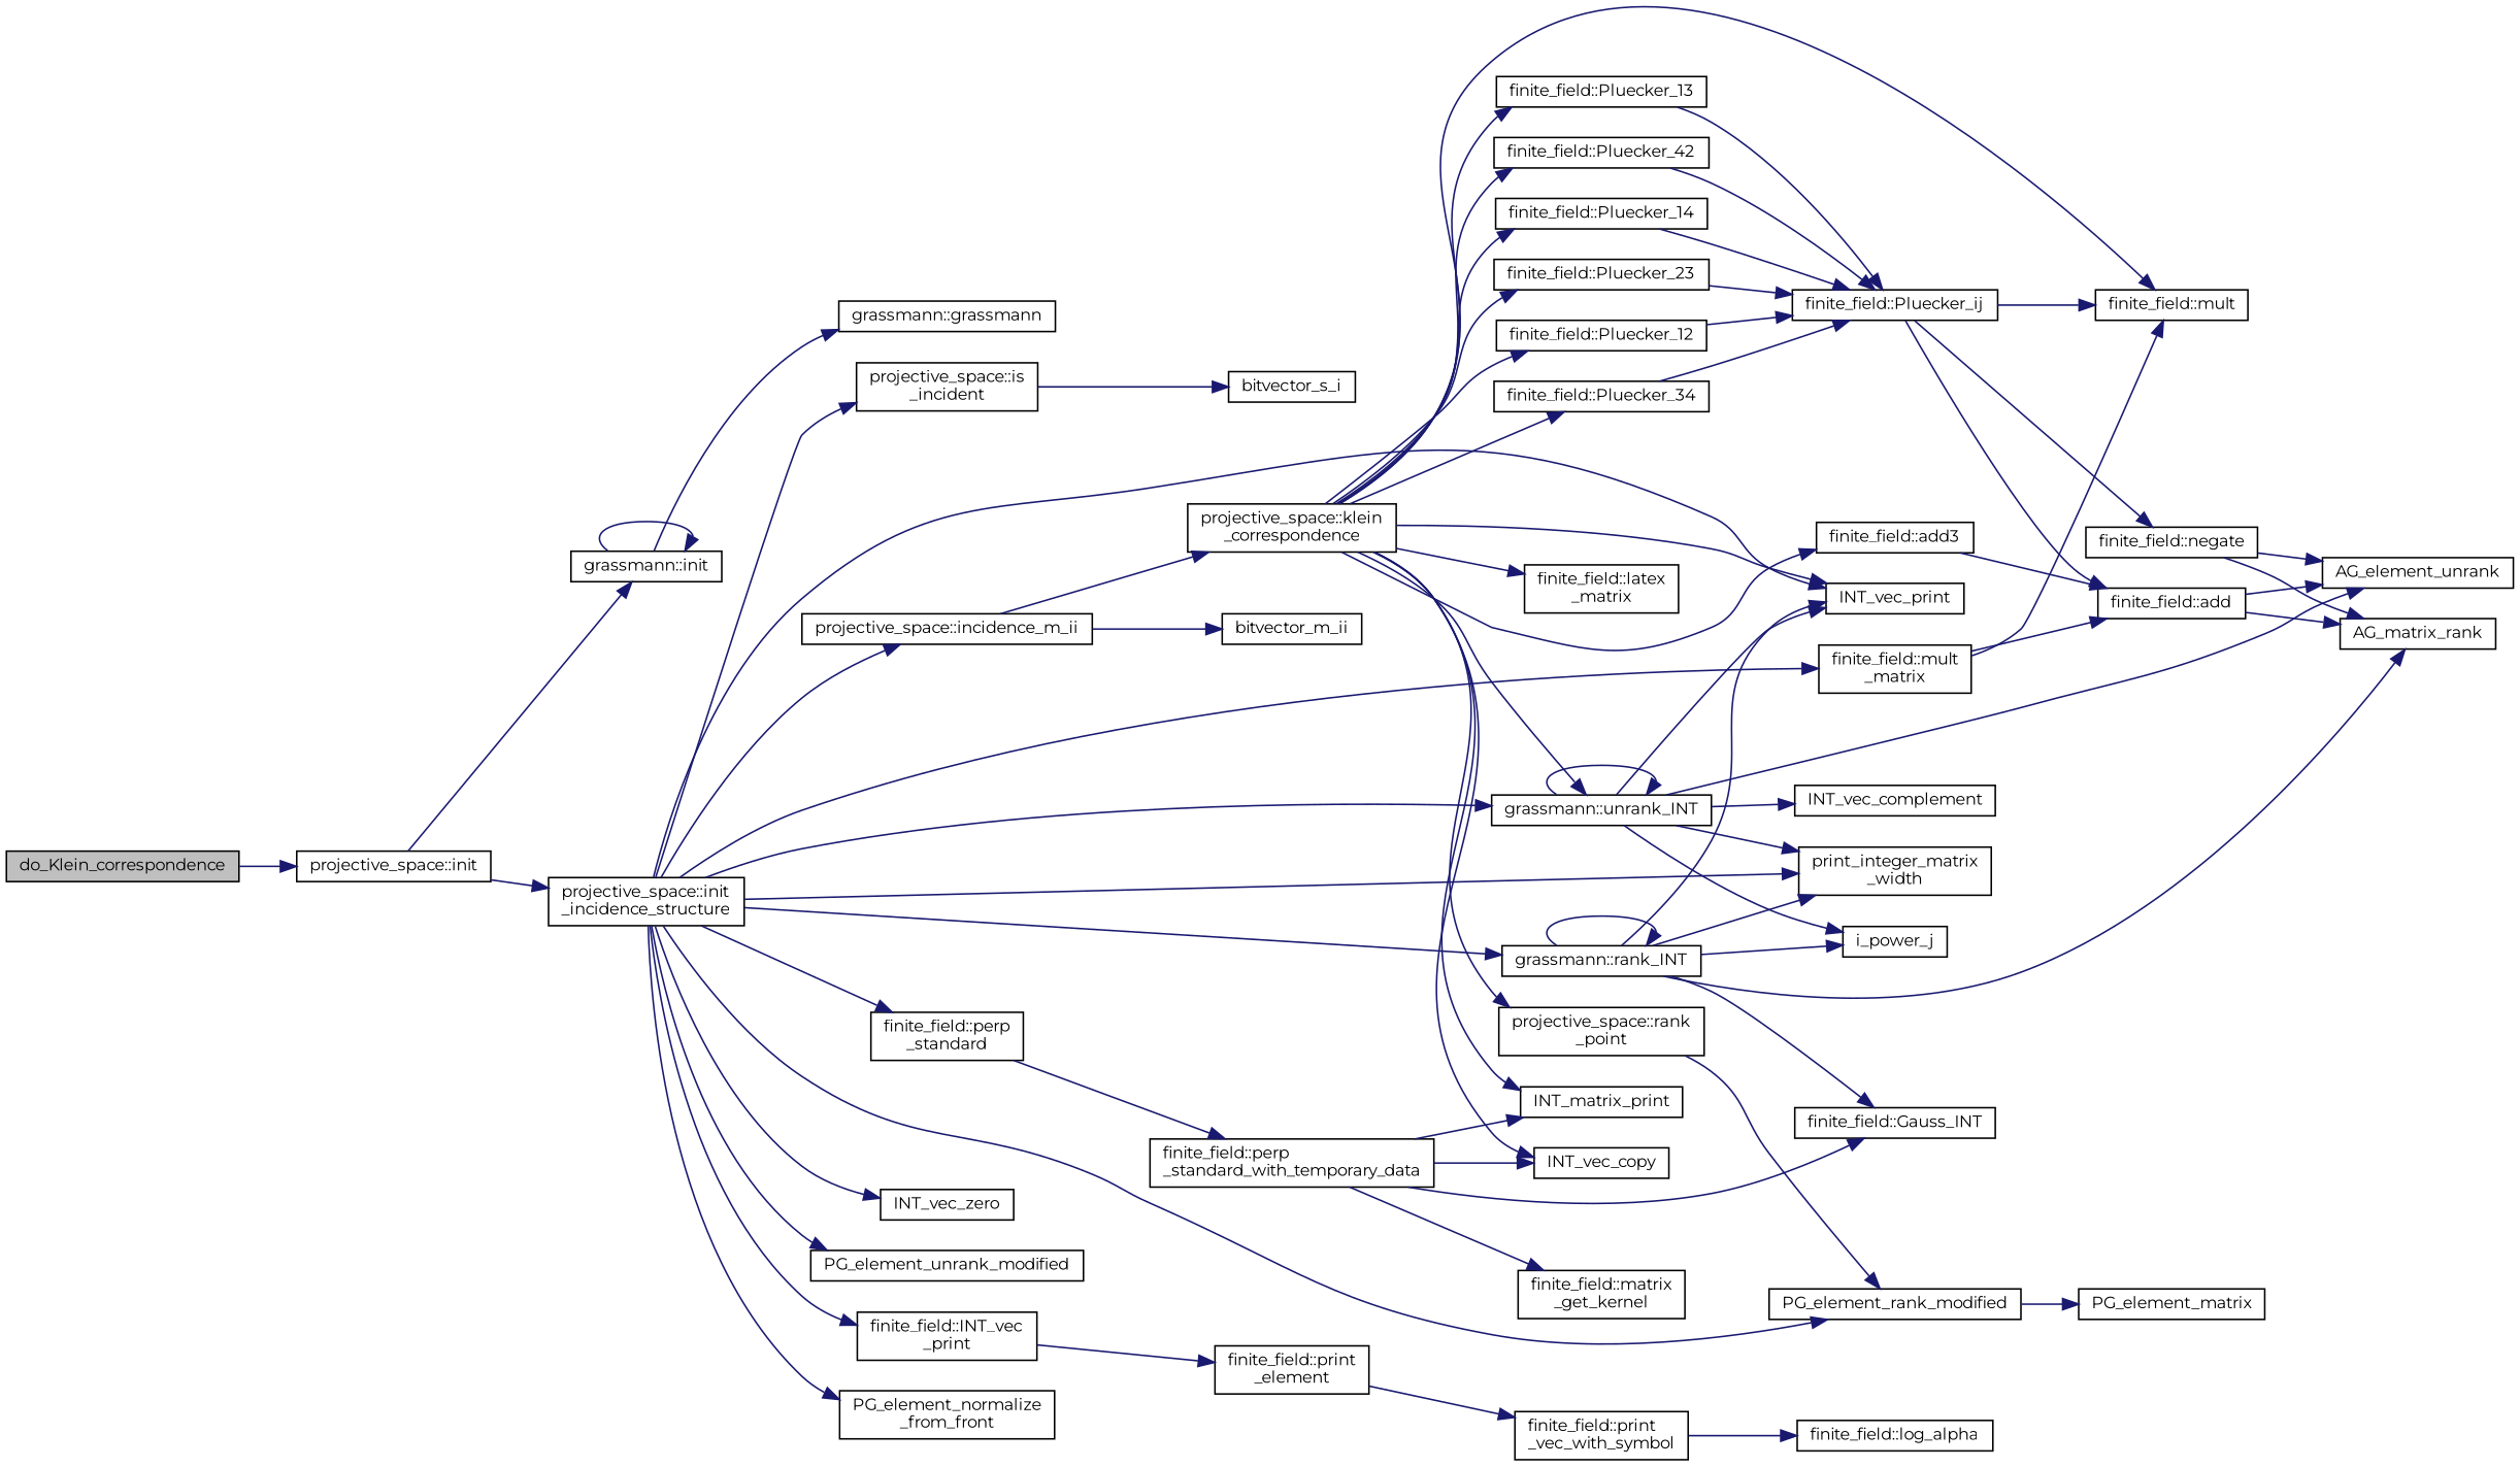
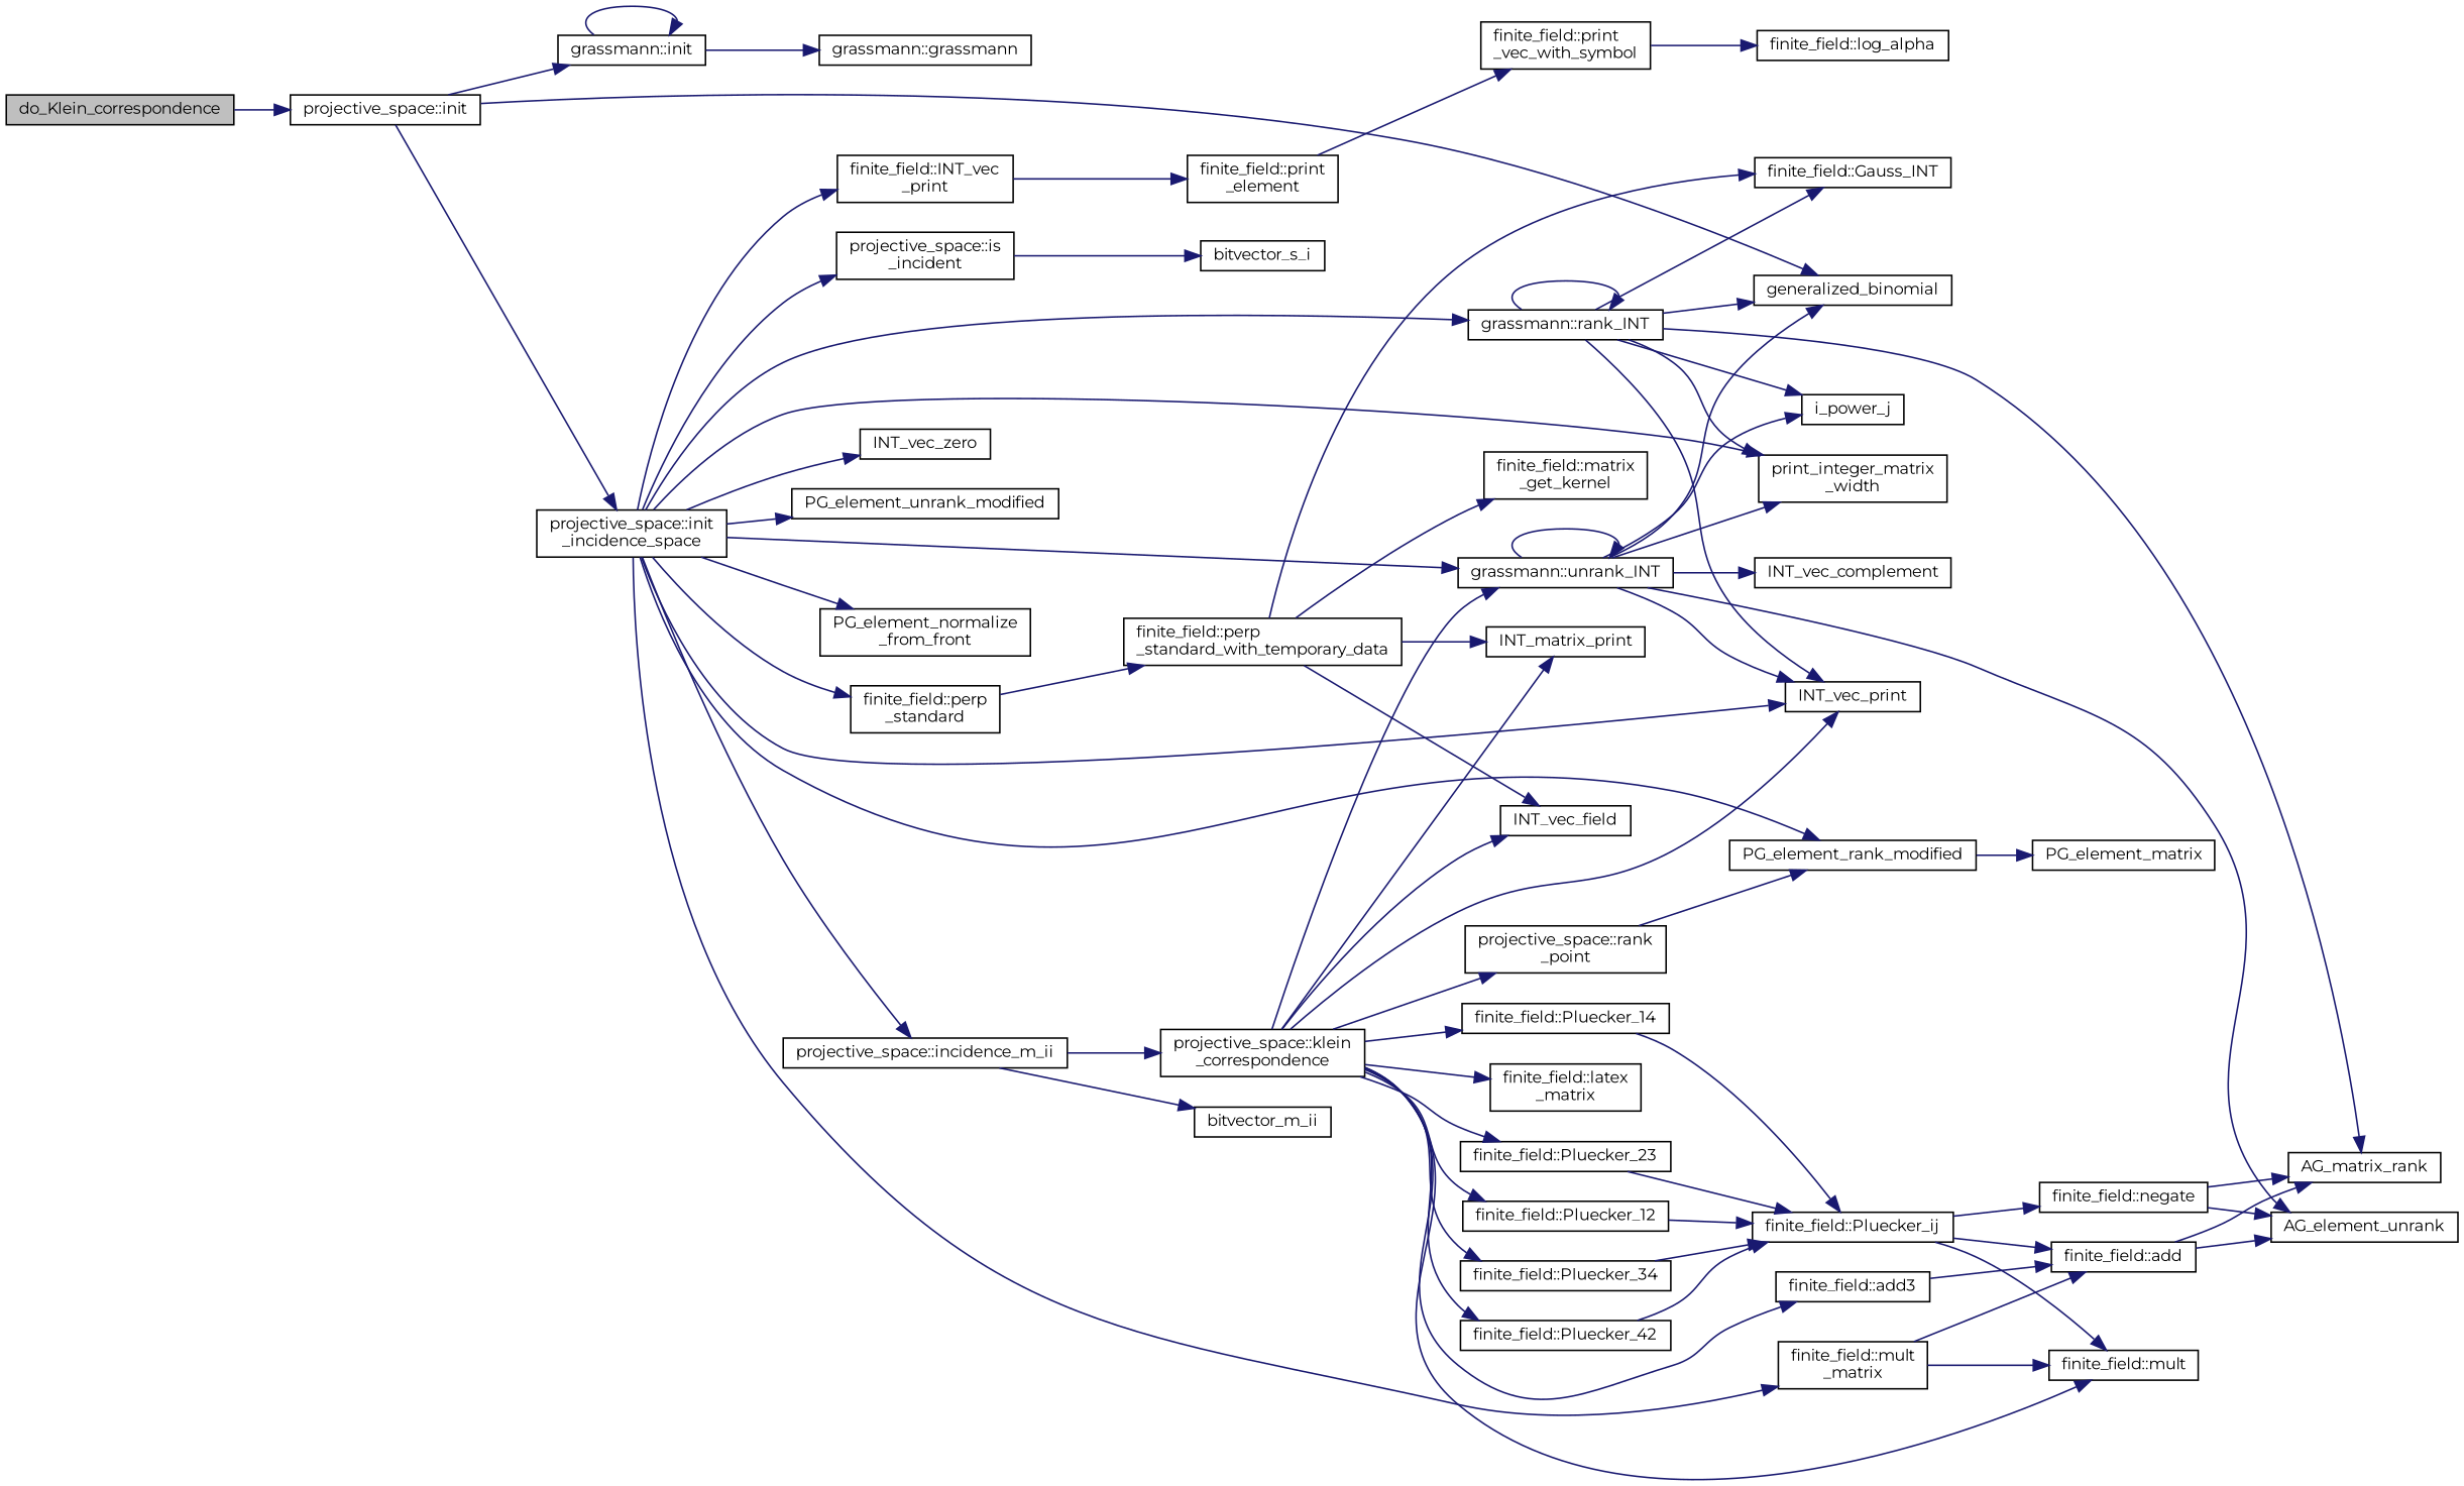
  digraph {
    fontname=Montserrat
    rankdir=LR
    node [color=black fillcolor=white fontname=Montserrat fontsize=10 shape=record style=filled]
    edge [color=midnightblue fontname=Montserrat fontsize=10 labelfontname=Helvetica labelfontsize=10 style=solid]
    n1 [fillcolor=grey75 fontcolor=black height=0.2 label=do_Klein_correspondence width=0.4]
    n2 [height=0.2 label="projective_space::init" width=0.4]
    n3 [height=0.2 label="grassmann::init" width=0.4]
-   n5 [height=0.2 label="projective_space::init\l_incidence_structure" width=0.4]
+   n4 [height=0.2 label=generalized_binomial width=0.4]
+   n5 [height=0.2 label="projective_space::init\l_incidence_space" width=0.4]
    n6 [height=0.2 label="projective_space::klein\l_correspondence" width=0.4]
    n7 [height=0.2 label=INT_vec_print width=0.4]
    n8 [height=0.2 label="grassmann::unrank_INT" width=0.4]
    n9 [height=0.2 label="finite_field::mult" width=0.4]
-   n10 [height=0.2 label=INT_vec_copy width=0.4]
+   n10 [height=0.2 label=INT_vec_field width=0.4]
    n11 [height=0.2 label=INT_matrix_print width=0.4]
    n12 [height=0.2 label="finite_field::latex\l_matrix" width=0.4]
    n13 [height=0.2 label="finite_field::Pluecker_12" width=0.4]
    n14 [height=0.2 label="finite_field::Pluecker_34" width=0.4]
-   n15 [height=0.2 label="finite_field::Pluecker_13" width=0.4]
    n16 [height=0.2 label="finite_field::Pluecker_42" width=0.4]
    n17 [height=0.2 label="finite_field::Pluecker_14" width=0.4]
    n18 [height=0.2 label="finite_field::Pluecker_23" width=0.4]
    n19 [height=0.2 label="finite_field::add3" width=0.4]
    n20 [height=0.2 label="projective_space::rank\l_point" width=0.4]
    n21 [height=0.2 label="grassmann::grassmann" width=0.4]
    n22 [height=0.2 label=INT_vec_zero width=0.4]
    n23 [height=0.2 label=PG_element_unrank_modified width=0.4]
    n24 [height=0.2 label="finite_field::INT_vec\l_print" width=0.4]
    n25 [height=0.2 label="PG_element_normalize\l_from_front" width=0.4]
    n26 [height=0.2 label="print_integer_matrix\l_width" width=0.4]
    n27 [height=0.2 label="grassmann::rank_INT" width=0.4]
    n28 [height=0.2 label="finite_field::mult\l_matrix" width=0.4]
    n29 [height=0.2 label=PG_element_rank_modified width=0.4]
    n30 [height=0.2 label="projective_space::incidence_m_ii" width=0.4]
    n31 [height=0.2 label="finite_field::perp\l_standard" width=0.4]
    n32 [height=0.2 label="projective_space::is\l_incident" width=0.4]
    n33 [height=0.2 label="finite_field::print\l_element" width=0.4]
    n34 [height=0.2 label=i_power_j width=0.4]
    n35 [height=0.2 label=AG_element_unrank width=0.4]
    n36 [height=0.2 label=INT_vec_complement width=0.4]
    n37 [height=0.2 label="finite_field::Gauss_INT" width=0.4]
    n38 [height=0.2 label=AG_matrix_rank width=0.4]
    n39 [height=0.2 label="finite_field::add" width=0.4]
    n40 [height=0.2 label=PG_element_matrix width=0.4]
    n41 [height=0.2 label=bitvector_m_ii width=0.4]
    n42 [height=0.2 label="finite_field::perp\l_standard_with_temporary_data" width=0.4]
    n43 [height=0.2 label=bitvector_s_i width=0.4]
    n44 [height=0.2 label="finite_field::print\l_vec_with_symbol" width=0.4]
    n45 [height=0.2 label="finite_field::log_alpha" width=0.4]
    n46 [height=0.2 label="finite_field::matrix\l_get_kernel" width=0.4]
    n47 [height=0.2 label="finite_field::Pluecker_ij" width=0.4]
    n48 [height=0.2 label="finite_field::negate" width=0.4]
    n1 -> n2
    n2 -> n3
+   n2 -> n4
    n2 -> n5
    n3 -> n3
    n3 -> n21
    n5 -> n7
    n5 -> n8
    n5 -> n22
    n5 -> n23
    n5 -> n24
    n5 -> n25
    n5 -> n26
    n5 -> n27
    n5 -> n28
    n5 -> n29
    n5 -> n30
    n5 -> n31
    n5 -> n32
    n6 -> n7
    n6 -> n8
    n6 -> n9
    n6 -> n10
    n6 -> n11
    n6 -> n12
    n6 -> n13
    n6 -> n14
-   n6 -> n15
    n6 -> n16
    n6 -> n17
    n6 -> n18
    n6 -> n19
    n6 -> n20
+   n8 -> n4
    n8 -> n7
    n8 -> n8
    n8 -> n26
    n8 -> n34
    n8 -> n35
    n8 -> n36
    n13 -> n47
    n14 -> n47
-   n15 -> n47
    n16 -> n47
    n17 -> n47
    n18 -> n47
    n19 -> n39
    n20 -> n29
    n24 -> n33
+   n27 -> n4
    n27 -> n7
    n27 -> n26
    n27 -> n27
    n27 -> n34
    n27 -> n37
    n27 -> n38
    n28 -> n9
    n28 -> n39
    n29 -> n40
    n30 -> n6
    n30 -> n41
    n31 -> n42
    n32 -> n43
    n33 -> n44
    n39 -> n35
    n39 -> n38
    n42 -> n10
    n42 -> n11
    n42 -> n37
    n42 -> n46
    n44 -> n45
    n47 -> n9
    n47 -> n39
    n47 -> n48
    n48 -> n35
    n48 -> n38
  }
